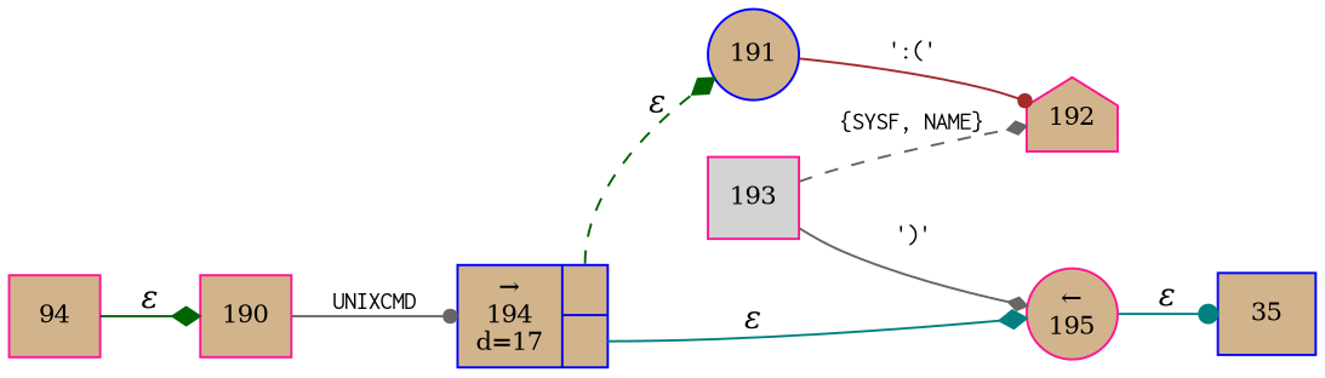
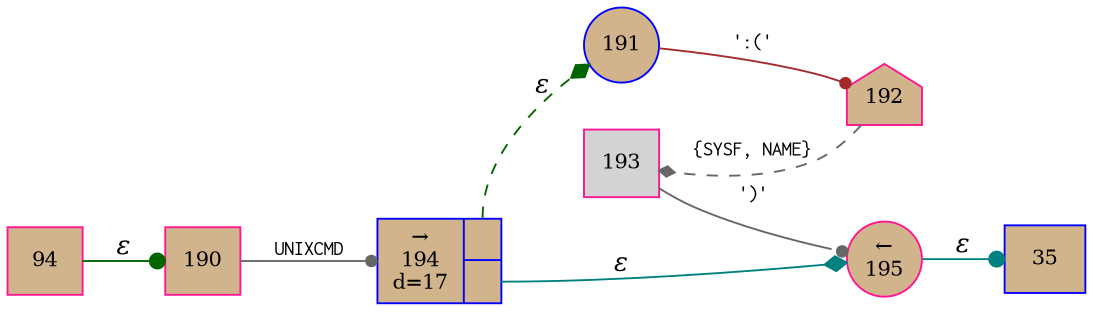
  digraph {
    rankdir=LR
    node [color=deeppink fillcolor=tan fixedsize=true fontsize=11 shape=box style=filled peripheries=1]
    edge [arrowhead=diamond color=gray40 fontname=Courier style=solid]
    n1 [color=blue label=35 width=.6 peripheries=""]
    n2 [label=192 shape=house width=.55]
    n3 [fillcolor=lightgrey label=193 width=.55]
    n4 [label="&larr;\n195" shape=circle width=.55]
    n5 [label=94 width=.55]
    n6 [label=190 width=.55]
    n7 [color=blue fixedsize=false label="{&rarr;\n194\nd=17|{<p0>|<p1>}}" shape=record]
    n8 [color=blue label=191 shape=circle width=.55]
-   n3 -> n2 [arrowsize=.7 fontsize=11 label="{SYSF, NAME}" style=dashed]
-   n3 -> n4 [arrowsize=.7 fontsize=11 label="')'"]
+   n2 -> n3 [arrowsize=.7 fontsize=11 label="{SYSF, NAME}" style=dashed]
+   n3 -> n4 [arrowhead=dot arrowsize=.7 fontsize=11 label="')'"]
    n4 -> n1 [arrowhead=dot color=teal fontname="Times-Italic" label="&epsilon;"]
-   n5 -> n6 [color=darkgreen fontname="Times-Italic" label="&epsilon;"]
+   n5 -> n6 [arrowhead=dot color=darkgreen fontname="Times-Italic" label="&epsilon;"]
    n6 -> n7 [arrowhead=dot arrowsize=.7 fontsize=11 label=UNIXCMD]
    n7 -> n4 [color=teal fontname="Times-Italic" label="&epsilon;" tailport=p1]
    n7 -> n8 [color=darkgreen fontname="Times-Italic" label="&epsilon;" style=dashed tailport=p0]
    n8 -> n2 [arrowhead=dot arrowsize=.7 color=brown fontsize=11 label="':('"]
  }
